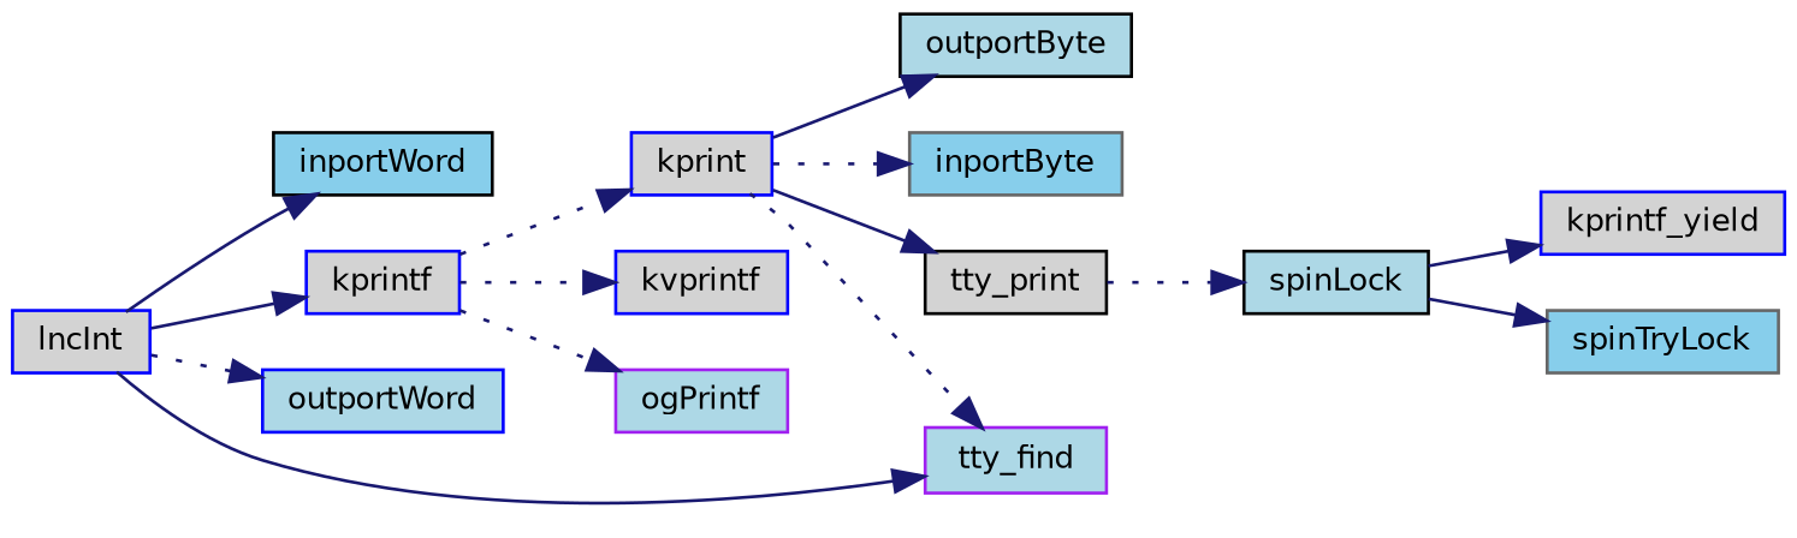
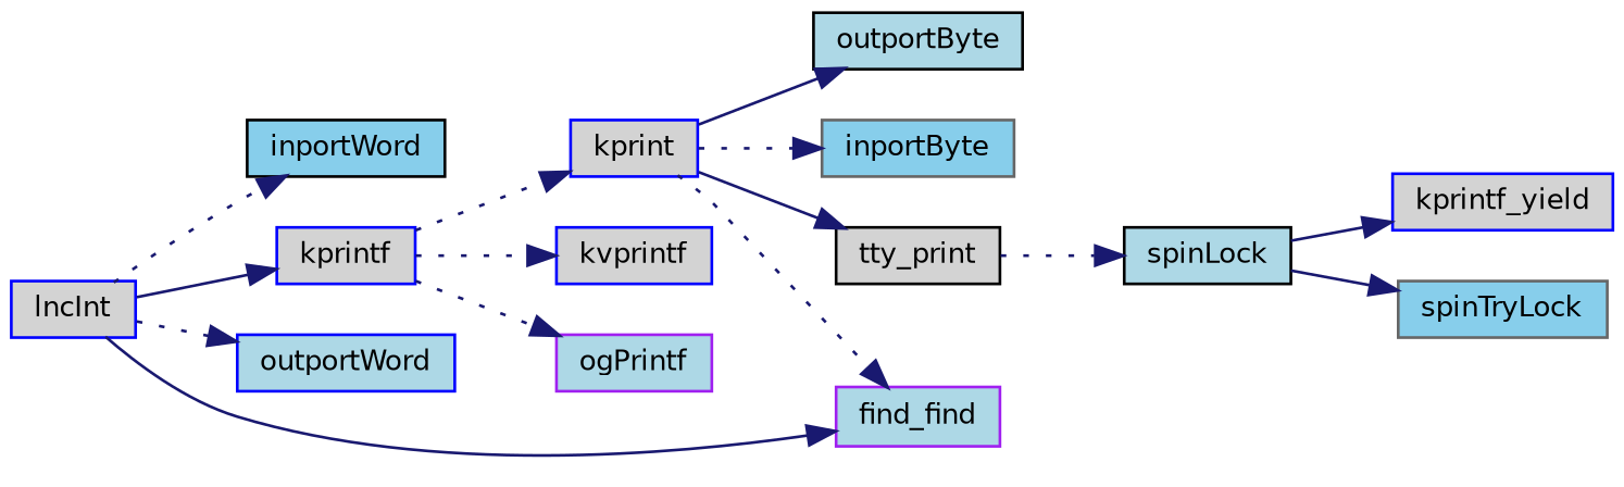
  digraph {
    rankdir=LR
    node [color=blue fillcolor=lightgrey fontname=Helvetica fontsize=10 shape=record style=filled]
    edge [color=midnightblue fontname=Helvetica fontsize=10 labelfontname=Helvetica labelfontsize=10 style=dotted]
    n1 [fontcolor=black height=0.2 label=lncInt width=0.4]
    n2 [color=black fillcolor=skyblue height=0.2 label=inportWord width=0.4]
    n3 [height=0.2 label=kprintf width=0.4]
    n4 [fillcolor=lightblue height=0.2 label=outportWord width=0.4]
-   n5 [color=purple fillcolor=lightblue height=0.2 label=tty_find width=0.4]
+   n5 [color=purple fillcolor=lightblue height=0.2 label=find_find width=0.4]
    n6 [height=0.2 label=kprint width=0.4]
    n7 [height=0.2 label=kvprintf width=0.4]
    n8 [color=purple fillcolor=lightblue height=0.2 label=ogPrintf width=0.4]
    n9 [color=black fillcolor=lightblue height=0.2 label=outportByte width=0.4]
    n10 [color=gray40 fillcolor=skyblue height=0.2 label=inportByte width=0.4]
    n11 [color=black height=0.2 label=tty_print width=0.4]
    n12 [color=black fillcolor=lightblue height=0.2 label=spinLock width=0.4]
    n13 [height=0.2 label=kprintf_yield width=0.4]
    n14 [color=gray40 fillcolor=skyblue height=0.2 label=spinTryLock width=0.4]
-   n1 -> n2 [style=solid]
+   n1 -> n2
    n1 -> n3 [style=solid]
    n1 -> n4
    n1 -> n5 [style=solid]
    n3 -> n6
    n3 -> n7
    n3 -> n8
    n6 -> n5
    n6 -> n9 [style=solid]
    n6 -> n10
    n6 -> n11 [style=solid]
    n11 -> n12
    n12 -> n13 [style=solid]
    n12 -> n14 [style=solid]
  }
